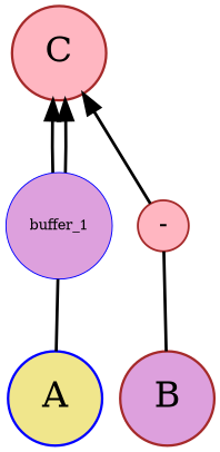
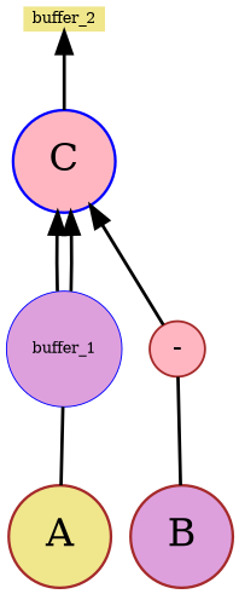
  digraph {
    rankdir=BT
    ranksep=1
    node [color=brown fillcolor=khaki fontsize=35 penwidth=2.5 shape=circle style=filled]
    edge [penwidth=3 arrowsize=2]
-   n1 [color=blue label=A width=1.3]
+   n1 [label=A width=1.3]
    n2 [color=blue fillcolor=plum height=0 label=buffer_1 width=0 fontsize="" penwidth=""]
-   n3 [fillcolor=lightpink label=C width=1.3]
+   n3 [color=blue fillcolor=lightpink label=C width=1.3]
    n4 [fillcolor=plum label=B width=1.3]
    n5 [fillcolor=lightpink fontsize=25 label="-" penwidth=2]
+   buffer_2 [height=0 shape=plaintext width=0 fontsize="" penwidth=""]
    n1 -> n2 [dir=none arrowsize=""]
    n2 -> n3
    n2 -> n3
+   n3 -> buffer_2
    n4 -> n5 [dir=none arrowsize=""]
    n5 -> n3
  }
